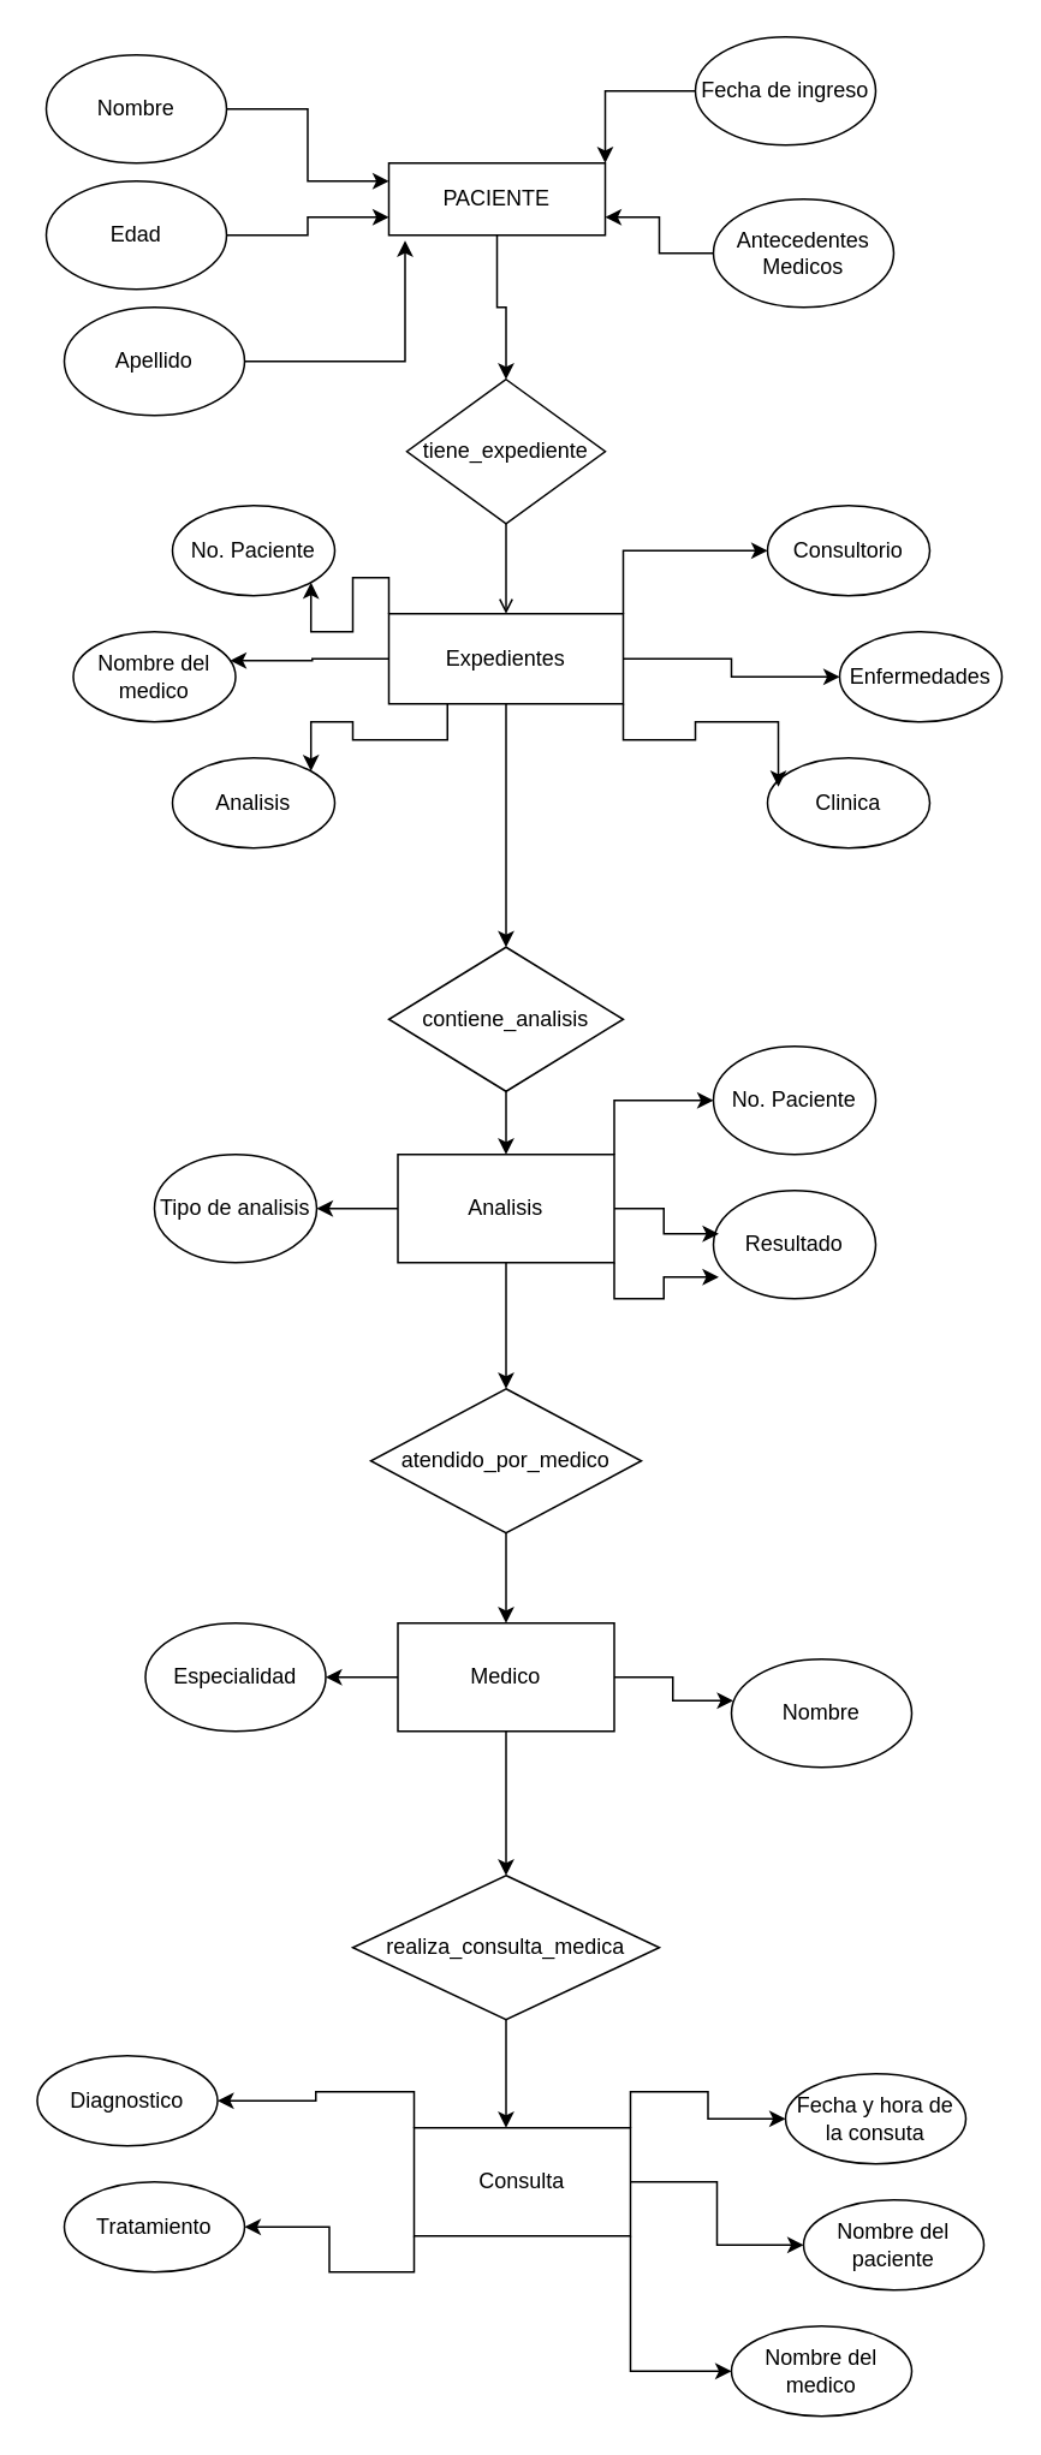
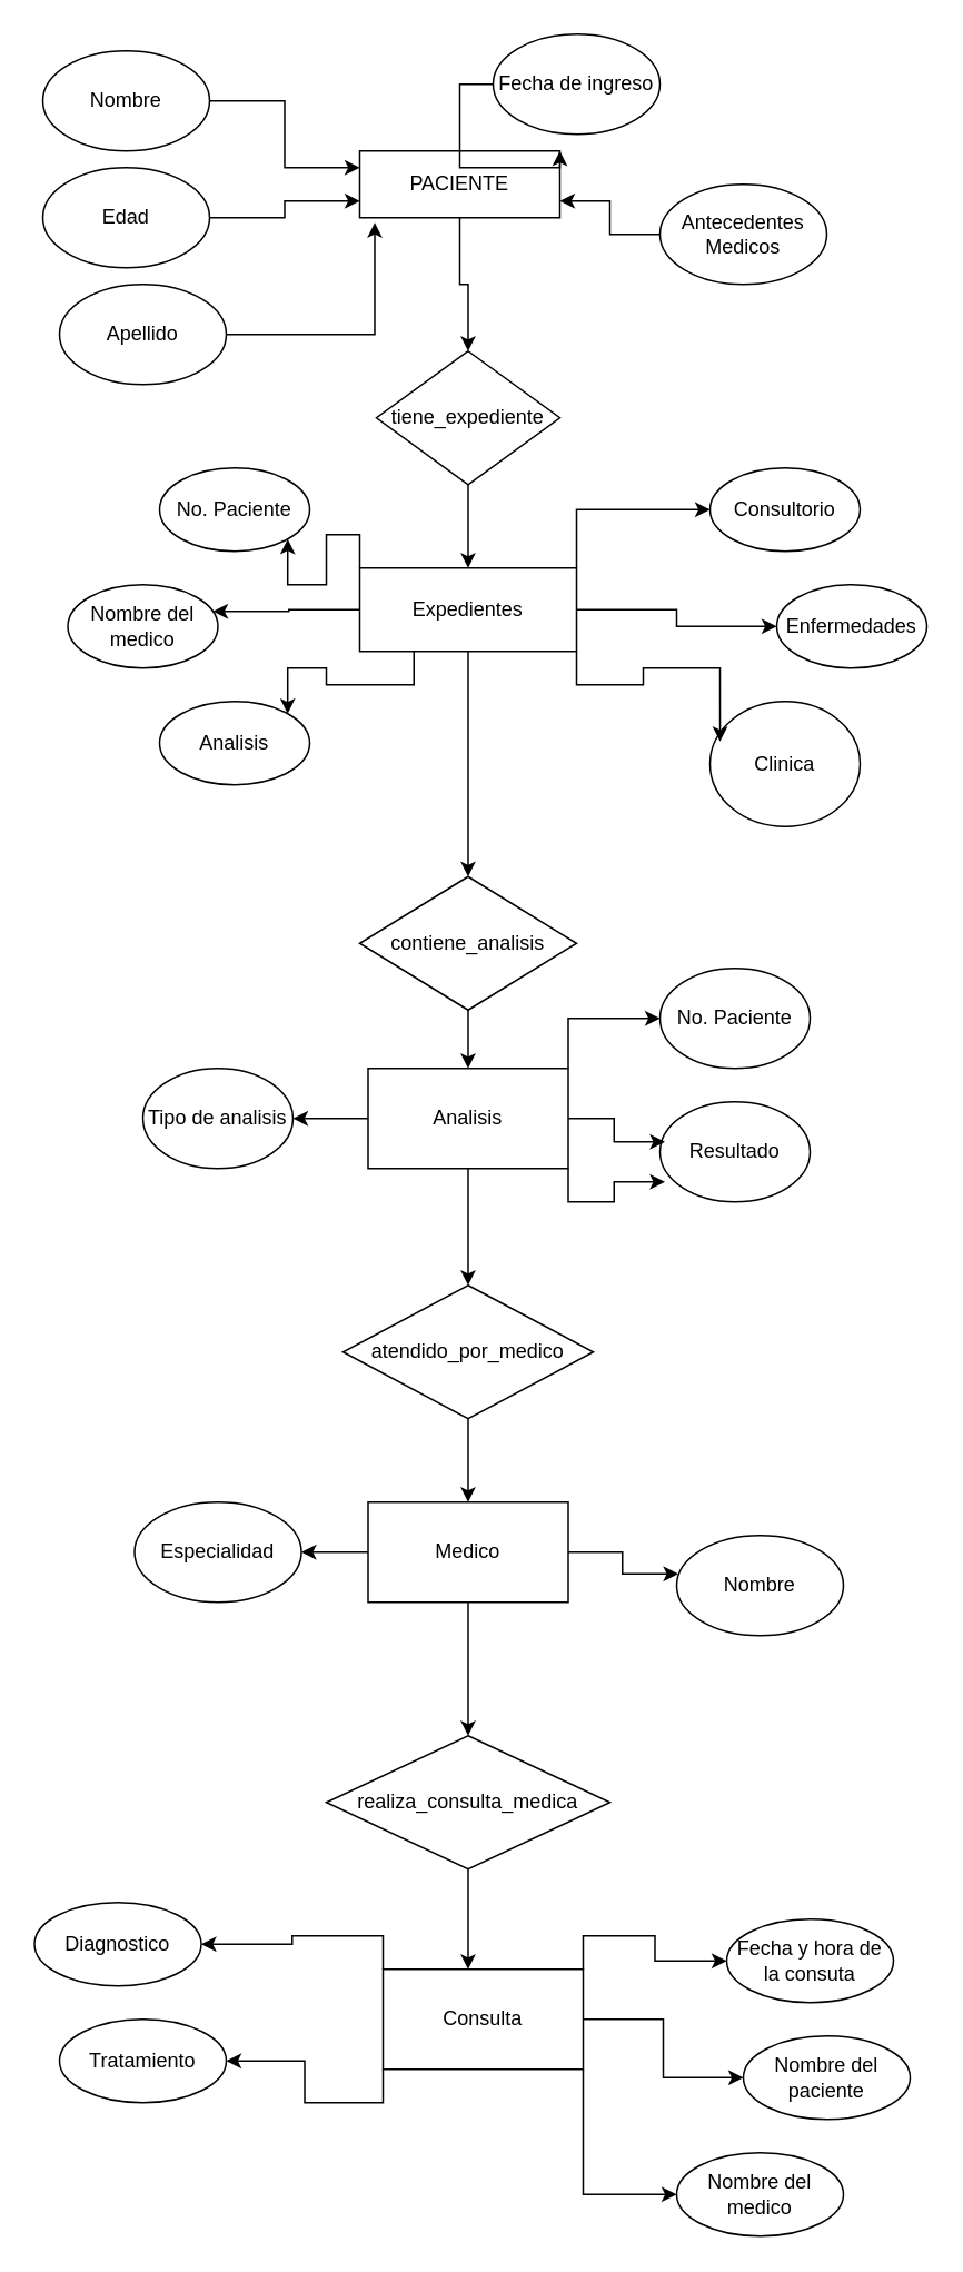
  <mxCell id="0" />
  <mxCell id="1" parent="0" />
  <mxCell id="2" style="edgeStyle=orthogonalEdgeStyle;rounded=0;orthogonalLoop=1;jettySize=auto;html=1;entryX=0.5;entryY=0;entryDx=0;entryDy=0;" edge="1" parent="1" source="3" target="5"><mxGeometry relative="1" as="geometry" /></mxCell>
  <mxCell id="3" value="PACIENTE" style="rounded=0;whiteSpace=wrap;html=1;" vertex="1" parent="1"><mxGeometry x="215" y="90" width="120" height="40" as="geometry" /></mxCell>
- <mxCell id="4" style="edgeStyle=orthogonalEdgeStyle;rounded=0;orthogonalLoop=1;jettySize=auto;html=1;exitX=0.5;exitY=1;exitDx=0;exitDy=0;entryX=0.5;entryY=0;entryDx=0;entryDy=0;endArrow=open;" edge="1" parent="1" source="5" target="20"><mxGeometry relative="1" as="geometry" /></mxCell>
+ <mxCell id="4" style="edgeStyle=orthogonalEdgeStyle;rounded=0;orthogonalLoop=1;jettySize=auto;html=1;exitX=0.5;exitY=1;exitDx=0;exitDy=0;entryX=0.5;entryY=0;entryDx=0;entryDy=0;" edge="1" parent="1" source="5" target="20"><mxGeometry relative="1" as="geometry" /></mxCell>
  <mxCell id="5" value="tiene_expediente" style="rhombus;whiteSpace=wrap;html=1;" vertex="1" parent="1"><mxGeometry x="225" y="210" width="110" height="80" as="geometry" /></mxCell>
  <mxCell id="6" style="edgeStyle=orthogonalEdgeStyle;rounded=0;orthogonalLoop=1;jettySize=auto;html=1;exitX=0;exitY=0.5;exitDx=0;exitDy=0;entryX=1;entryY=0;entryDx=0;entryDy=0;" edge="1" parent="1" source="7" target="3"><mxGeometry relative="1" as="geometry" /></mxCell>
- <mxCell id="7" value="Fecha de ingreso" style="ellipse;whiteSpace=wrap;html=1;" vertex="1" parent="1"><mxGeometry x="385" y="20" width="100" height="60" as="geometry" /></mxCell>
+ <mxCell id="7" value="Fecha de ingreso" style="ellipse;whiteSpace=wrap;html=1;" vertex="1" parent="1"><mxGeometry x="295" y="20" width="100" height="60" as="geometry" /></mxCell>
  <mxCell id="8" style="edgeStyle=orthogonalEdgeStyle;rounded=0;orthogonalLoop=1;jettySize=auto;html=1;exitX=0;exitY=0.5;exitDx=0;exitDy=0;entryX=1;entryY=0.75;entryDx=0;entryDy=0;" edge="1" parent="1" source="9" target="3"><mxGeometry relative="1" as="geometry" /></mxCell>
  <mxCell id="9" value="Antecedentes Medicos" style="ellipse;whiteSpace=wrap;html=1;" vertex="1" parent="1"><mxGeometry x="395" y="110" width="100" height="60" as="geometry" /></mxCell>
  <mxCell id="10" style="edgeStyle=orthogonalEdgeStyle;rounded=0;orthogonalLoop=1;jettySize=auto;html=1;exitX=1;exitY=0.5;exitDx=0;exitDy=0;entryX=0;entryY=0.25;entryDx=0;entryDy=0;" edge="1" parent="1" source="11" target="3"><mxGeometry relative="1" as="geometry" /></mxCell>
  <mxCell id="11" value="Nombre" style="ellipse;whiteSpace=wrap;html=1;" vertex="1" parent="1"><mxGeometry x="25" y="30" width="100" height="60" as="geometry" /></mxCell>
  <mxCell id="12" style="edgeStyle=orthogonalEdgeStyle;rounded=0;orthogonalLoop=1;jettySize=auto;html=1;exitX=1;exitY=0.5;exitDx=0;exitDy=0;entryX=0;entryY=0.75;entryDx=0;entryDy=0;" edge="1" parent="1" source="13" target="3"><mxGeometry relative="1" as="geometry" /></mxCell>
  <mxCell id="13" value="Edad" style="ellipse;whiteSpace=wrap;html=1;" vertex="1" parent="1"><mxGeometry x="25" y="100" width="100" height="60" as="geometry" /></mxCell>
  <mxCell id="14" value="Apellido" style="ellipse;whiteSpace=wrap;html=1;" vertex="1" parent="1"><mxGeometry x="35" y="170" width="100" height="60" as="geometry" /></mxCell>
  <mxCell id="15" style="edgeStyle=orthogonalEdgeStyle;rounded=0;orthogonalLoop=1;jettySize=auto;html=1;exitX=1;exitY=0;exitDx=0;exitDy=0;entryX=0;entryY=0.5;entryDx=0;entryDy=0;" edge="1" parent="1" source="20" target="21"><mxGeometry relative="1" as="geometry" /></mxCell>
  <mxCell id="16" style="edgeStyle=orthogonalEdgeStyle;rounded=0;orthogonalLoop=1;jettySize=auto;html=1;exitX=1;exitY=0.5;exitDx=0;exitDy=0;entryX=0;entryY=0.5;entryDx=0;entryDy=0;" edge="1" parent="1" source="20" target="22"><mxGeometry relative="1" as="geometry" /></mxCell>
  <mxCell id="17" style="edgeStyle=orthogonalEdgeStyle;rounded=0;orthogonalLoop=1;jettySize=auto;html=1;exitX=0.25;exitY=1;exitDx=0;exitDy=0;entryX=1;entryY=0;entryDx=0;entryDy=0;" edge="1" parent="1" source="20" target="26"><mxGeometry relative="1" as="geometry" /></mxCell>
  <mxCell id="18" style="edgeStyle=orthogonalEdgeStyle;rounded=0;orthogonalLoop=1;jettySize=auto;html=1;exitX=0;exitY=0;exitDx=0;exitDy=0;entryX=1;entryY=1;entryDx=0;entryDy=0;" edge="1" parent="1" source="20" target="24"><mxGeometry relative="1" as="geometry" /></mxCell>
  <mxCell id="19" style="edgeStyle=orthogonalEdgeStyle;rounded=0;orthogonalLoop=1;jettySize=auto;html=1;exitX=0.5;exitY=1;exitDx=0;exitDy=0;entryX=0.5;entryY=0;entryDx=0;entryDy=0;" edge="1" parent="1" source="20" target="28"><mxGeometry relative="1" as="geometry" /></mxCell>
  <mxCell id="20" value="Expedientes" style="rounded=0;whiteSpace=wrap;html=1;" vertex="1" parent="1"><mxGeometry x="215" y="340" width="130" height="50" as="geometry" /></mxCell>
  <mxCell id="21" value="Consultorio" style="ellipse;whiteSpace=wrap;html=1;" vertex="1" parent="1"><mxGeometry x="425" y="280" width="90" height="50" as="geometry" /></mxCell>
  <mxCell id="22" value="Enfermedades" style="ellipse;whiteSpace=wrap;html=1;" vertex="1" parent="1"><mxGeometry x="465" y="350" width="90" height="50" as="geometry" /></mxCell>
- <mxCell id="23" value="Clinica" style="ellipse;whiteSpace=wrap;html=1;" vertex="1" parent="1"><mxGeometry x="425" y="420" width="90" height="50" as="geometry" /></mxCell>
+ <mxCell id="23" value="Clinica" style="ellipse;whiteSpace=wrap;html=1;" vertex="1" parent="1"><mxGeometry x="425" y="420" width="90" height="75" as="geometry" /></mxCell>
  <mxCell id="24" value="No. Paciente" style="ellipse;whiteSpace=wrap;html=1;" vertex="1" parent="1"><mxGeometry x="95" y="280" width="90" height="50" as="geometry" /></mxCell>
  <mxCell id="25" value="Nombre del medico" style="ellipse;whiteSpace=wrap;html=1;" vertex="1" parent="1"><mxGeometry x="40" y="350" width="90" height="50" as="geometry" /></mxCell>
  <mxCell id="26" value="Analisis" style="ellipse;whiteSpace=wrap;html=1;" vertex="1" parent="1"><mxGeometry x="95" y="420" width="90" height="50" as="geometry" /></mxCell>
  <mxCell id="27" style="edgeStyle=orthogonalEdgeStyle;rounded=0;orthogonalLoop=1;jettySize=auto;html=1;exitX=0.5;exitY=1;exitDx=0;exitDy=0;entryX=0.5;entryY=0;entryDx=0;entryDy=0;" edge="1" parent="1" source="28" target="32"><mxGeometry relative="1" as="geometry" /></mxCell>
  <mxCell id="28" value="contiene_analisis" style="rhombus;whiteSpace=wrap;html=1;" vertex="1" parent="1"><mxGeometry x="215" y="525" width="130" height="80" as="geometry" /></mxCell>
  <mxCell id="29" style="edgeStyle=orthogonalEdgeStyle;rounded=0;orthogonalLoop=1;jettySize=auto;html=1;exitX=1;exitY=0;exitDx=0;exitDy=0;entryX=0;entryY=0.5;entryDx=0;entryDy=0;" edge="1" parent="1" source="32" target="33"><mxGeometry relative="1" as="geometry" /></mxCell>
  <mxCell id="30" style="edgeStyle=orthogonalEdgeStyle;rounded=0;orthogonalLoop=1;jettySize=auto;html=1;exitX=0;exitY=0.5;exitDx=0;exitDy=0;" edge="1" parent="1" source="32" target="35"><mxGeometry relative="1" as="geometry" /></mxCell>
  <mxCell id="31" style="edgeStyle=orthogonalEdgeStyle;rounded=0;orthogonalLoop=1;jettySize=auto;html=1;exitX=0.5;exitY=1;exitDx=0;exitDy=0;entryX=0.5;entryY=0;entryDx=0;entryDy=0;" edge="1" parent="1" source="32" target="37"><mxGeometry relative="1" as="geometry" /></mxCell>
  <mxCell id="32" value="Analisis" style="rounded=0;whiteSpace=wrap;html=1;" vertex="1" parent="1"><mxGeometry x="220" y="640" width="120" height="60" as="geometry" /></mxCell>
  <mxCell id="33" value="No. Paciente" style="ellipse;whiteSpace=wrap;html=1;" vertex="1" parent="1"><mxGeometry x="395" y="580" width="90" height="60" as="geometry" /></mxCell>
  <mxCell id="34" value="Resultado" style="ellipse;whiteSpace=wrap;html=1;" vertex="1" parent="1"><mxGeometry x="395" y="660" width="90" height="60" as="geometry" /></mxCell>
  <mxCell id="35" value="Tipo de analisis" style="ellipse;whiteSpace=wrap;html=1;" vertex="1" parent="1"><mxGeometry x="85" y="640" width="90" height="60" as="geometry" /></mxCell>
  <mxCell id="36" style="edgeStyle=orthogonalEdgeStyle;rounded=0;orthogonalLoop=1;jettySize=auto;html=1;exitX=0.5;exitY=1;exitDx=0;exitDy=0;entryX=0.5;entryY=0;entryDx=0;entryDy=0;" edge="1" parent="1" source="37" target="40"><mxGeometry relative="1" as="geometry" /></mxCell>
  <mxCell id="37" value="atendido_por_medico" style="rhombus;whiteSpace=wrap;html=1;" vertex="1" parent="1"><mxGeometry x="205" y="770" width="150" height="80" as="geometry" /></mxCell>
  <mxCell id="38" style="edgeStyle=orthogonalEdgeStyle;rounded=0;orthogonalLoop=1;jettySize=auto;html=1;exitX=0;exitY=0.5;exitDx=0;exitDy=0;entryX=1;entryY=0.5;entryDx=0;entryDy=0;" edge="1" parent="1" source="40" target="42"><mxGeometry relative="1" as="geometry" /></mxCell>
  <mxCell id="39" style="edgeStyle=orthogonalEdgeStyle;rounded=0;orthogonalLoop=1;jettySize=auto;html=1;exitX=0.5;exitY=1;exitDx=0;exitDy=0;" edge="1" parent="1" source="40" target="43"><mxGeometry relative="1" as="geometry" /></mxCell>
  <mxCell id="40" value="Medico" style="rounded=0;whiteSpace=wrap;html=1;" vertex="1" parent="1"><mxGeometry x="220" y="900" width="120" height="60" as="geometry" /></mxCell>
  <mxCell id="41" value="Nombre" style="ellipse;whiteSpace=wrap;html=1;" vertex="1" parent="1"><mxGeometry x="405" y="920" width="100" height="60" as="geometry" /></mxCell>
  <mxCell id="42" value="Especialidad" style="ellipse;whiteSpace=wrap;html=1;" vertex="1" parent="1"><mxGeometry x="80" y="900" width="100" height="60" as="geometry" /></mxCell>
  <mxCell id="43" value="realiza_consulta_medica" style="rhombus;whiteSpace=wrap;html=1;" vertex="1" parent="1"><mxGeometry x="195" y="1040" width="170" height="80" as="geometry" /></mxCell>
  <mxCell id="44" style="edgeStyle=orthogonalEdgeStyle;rounded=0;orthogonalLoop=1;jettySize=auto;html=1;exitX=1;exitY=0;exitDx=0;exitDy=0;" edge="1" parent="1" source="48" target="49"><mxGeometry relative="1" as="geometry" /></mxCell>
  <mxCell id="45" style="edgeStyle=orthogonalEdgeStyle;rounded=0;orthogonalLoop=1;jettySize=auto;html=1;exitX=1;exitY=0.5;exitDx=0;exitDy=0;" edge="1" parent="1" source="48" target="50"><mxGeometry relative="1" as="geometry" /></mxCell>
  <mxCell id="46" style="edgeStyle=orthogonalEdgeStyle;rounded=0;orthogonalLoop=1;jettySize=auto;html=1;exitX=1;exitY=1;exitDx=0;exitDy=0;entryX=0;entryY=0.5;entryDx=0;entryDy=0;" edge="1" parent="1" source="48" target="51"><mxGeometry relative="1" as="geometry" /></mxCell>
  <mxCell id="47" style="edgeStyle=orthogonalEdgeStyle;rounded=0;orthogonalLoop=1;jettySize=auto;html=1;exitX=0;exitY=1;exitDx=0;exitDy=0;" edge="1" parent="1" source="48" target="53"><mxGeometry relative="1" as="geometry" /></mxCell>
  <mxCell id="48" value="Consulta" style="rounded=0;whiteSpace=wrap;html=1;" vertex="1" parent="1"><mxGeometry x="229" y="1180" width="120" height="60" as="geometry" /></mxCell>
  <mxCell id="49" value="Fecha y hora de la consuta" style="ellipse;whiteSpace=wrap;html=1;" vertex="1" parent="1"><mxGeometry x="435" y="1150" width="100" height="50" as="geometry" /></mxCell>
  <mxCell id="50" value="Nombre del paciente" style="ellipse;whiteSpace=wrap;html=1;" vertex="1" parent="1"><mxGeometry x="445" y="1220" width="100" height="50" as="geometry" /></mxCell>
  <mxCell id="51" value="Nombre del medico" style="ellipse;whiteSpace=wrap;html=1;" vertex="1" parent="1"><mxGeometry x="405" y="1290" width="100" height="50" as="geometry" /></mxCell>
  <mxCell id="52" value="Diagnostico" style="ellipse;whiteSpace=wrap;html=1;" vertex="1" parent="1"><mxGeometry x="20" y="1140" width="100" height="50" as="geometry" /></mxCell>
  <mxCell id="53" value="Tratamiento" style="ellipse;whiteSpace=wrap;html=1;" vertex="1" parent="1"><mxGeometry x="35" y="1210" width="100" height="50" as="geometry" /></mxCell>
  <mxCell id="54" style="edgeStyle=orthogonalEdgeStyle;rounded=0;orthogonalLoop=1;jettySize=auto;html=1;exitX=1;exitY=0.5;exitDx=0;exitDy=0;entryX=0.075;entryY=1.075;entryDx=0;entryDy=0;entryPerimeter=0;" edge="1" parent="1" source="14" target="3"><mxGeometry relative="1" as="geometry" /></mxCell>
  <mxCell id="55" style="edgeStyle=orthogonalEdgeStyle;rounded=0;orthogonalLoop=1;jettySize=auto;html=1;exitX=1;exitY=1;exitDx=0;exitDy=0;entryX=0.067;entryY=0.32;entryDx=0;entryDy=0;entryPerimeter=0;" edge="1" parent="1" source="20" target="23"><mxGeometry relative="1" as="geometry" /></mxCell>
  <mxCell id="56" style="edgeStyle=orthogonalEdgeStyle;rounded=0;orthogonalLoop=1;jettySize=auto;html=1;exitX=0;exitY=0.5;exitDx=0;exitDy=0;entryX=0.967;entryY=0.32;entryDx=0;entryDy=0;entryPerimeter=0;" edge="1" parent="1" source="20" target="25"><mxGeometry relative="1" as="geometry" /></mxCell>
  <mxCell id="57" style="edgeStyle=orthogonalEdgeStyle;rounded=0;orthogonalLoop=1;jettySize=auto;html=1;exitX=1;exitY=0.5;exitDx=0;exitDy=0;entryX=0.033;entryY=0.4;entryDx=0;entryDy=0;entryPerimeter=0;" edge="1" parent="1" source="32" target="34"><mxGeometry relative="1" as="geometry" /></mxCell>
  <mxCell id="58" style="edgeStyle=orthogonalEdgeStyle;rounded=0;orthogonalLoop=1;jettySize=auto;html=1;exitX=1;exitY=1;exitDx=0;exitDy=0;entryX=0.033;entryY=0.8;entryDx=0;entryDy=0;entryPerimeter=0;" edge="1" parent="1" source="32" target="34"><mxGeometry relative="1" as="geometry" /></mxCell>
  <mxCell id="59" style="edgeStyle=orthogonalEdgeStyle;rounded=0;orthogonalLoop=1;jettySize=auto;html=1;exitX=1;exitY=0.5;exitDx=0;exitDy=0;entryX=0.01;entryY=0.383;entryDx=0;entryDy=0;entryPerimeter=0;" edge="1" parent="1" source="40" target="41"><mxGeometry relative="1" as="geometry" /></mxCell>
  <mxCell id="60" style="edgeStyle=orthogonalEdgeStyle;rounded=0;orthogonalLoop=1;jettySize=auto;html=1;exitX=0.5;exitY=1;exitDx=0;exitDy=0;" edge="1" parent="1" source="43"><mxGeometry relative="1" as="geometry"><mxPoint x="280" y="1180" as="targetPoint" /></mxGeometry></mxCell>
  <mxCell id="61" style="edgeStyle=orthogonalEdgeStyle;rounded=0;orthogonalLoop=1;jettySize=auto;html=1;exitX=0;exitY=0;exitDx=0;exitDy=0;" edge="1" parent="1" source="48" target="52"><mxGeometry relative="1" as="geometry"><mxPoint x="116" y="1163" as="targetPoint" /></mxGeometry></mxCell>
